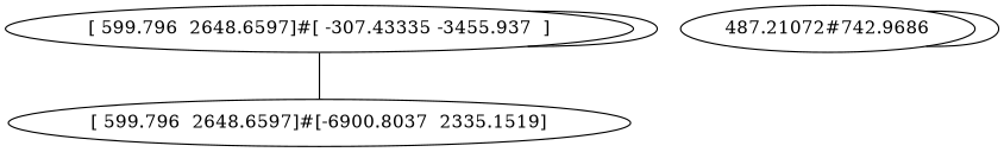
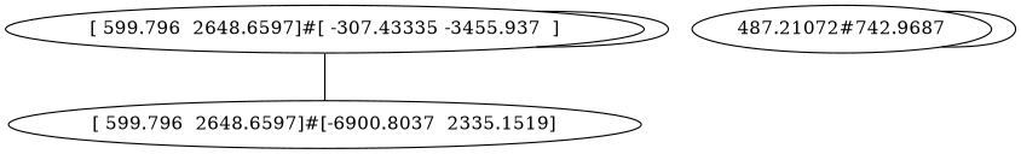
  graph {
    fontname="DejaVu Serif"
    node [fontname="DejaVu Serif"]
    edge [fontname="DejaVu Serif"]
    "[ 599.796  2648.6597]#[ -307.43335 -3455.937  ]"
    "[ 599.796  2648.6597]#[-6900.8037  2335.1519]"
-   "487.21072#742.9687" [label="487.21072#742.9686"]
+   "487.21072#742.9687"
    "[ 599.796  2648.6597]#[ -307.43335 -3455.937  ]" -- "[ 599.796  2648.6597]#[ -307.43335 -3455.937  ]"
    "[ 599.796  2648.6597]#[ -307.43335 -3455.937  ]" -- "[ 599.796  2648.6597]#[-6900.8037  2335.1519]"
    "487.21072#742.9687" -- "487.21072#742.9687"
  }
